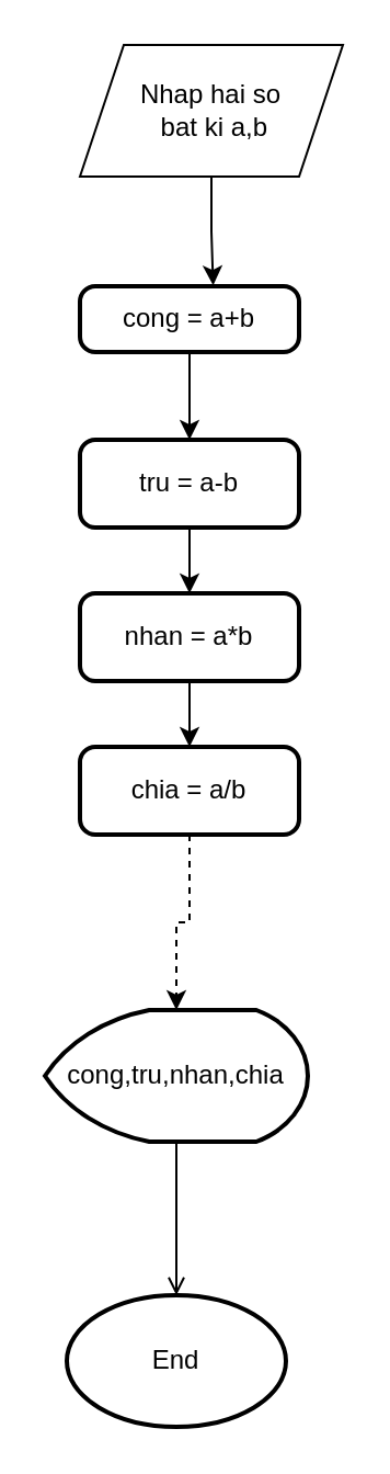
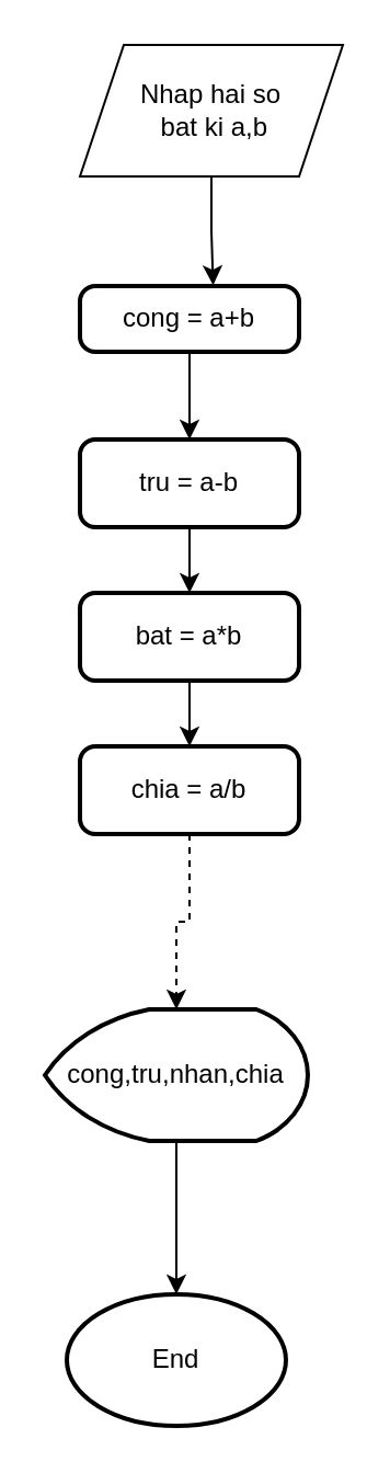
  <mxCell id="0" />
  <mxCell id="1" parent="0" />
  <mxCell id="2" value="Nhap hai so&lt;div&gt;&amp;nbsp;bat ki a,b&lt;/div&gt;" style="shape=parallelogram;perimeter=parallelogramPerimeter;whiteSpace=wrap;html=1;fixedSize=1;" vertex="1" parent="1"><mxGeometry x="36" y="20" width="120" height="60" as="geometry" /></mxCell>
  <mxCell id="3" value="chia = a/b" style="rounded=1;whiteSpace=wrap;html=1;absoluteArcSize=1;arcSize=14;strokeWidth=2;" vertex="1" parent="1"><mxGeometry x="36" y="340" width="100" height="40" as="geometry" /></mxCell>
  <mxCell id="4" style="edgeStyle=orthogonalEdgeStyle;rounded=0;orthogonalLoop=1;jettySize=auto;html=1;" edge="1" parent="1" source="5" target="3"><mxGeometry relative="1" as="geometry" /></mxCell>
- <mxCell id="5" value="nhan = a*b" style="rounded=1;whiteSpace=wrap;html=1;absoluteArcSize=1;arcSize=14;strokeWidth=2;" vertex="1" parent="1"><mxGeometry x="36" y="270" width="100" height="40" as="geometry" /></mxCell>
+ <mxCell id="5" value="bat = a*b" style="rounded=1;whiteSpace=wrap;html=1;absoluteArcSize=1;arcSize=14;strokeWidth=2;" vertex="1" parent="1"><mxGeometry x="36" y="270" width="100" height="40" as="geometry" /></mxCell>
  <mxCell id="6" style="edgeStyle=orthogonalEdgeStyle;rounded=0;orthogonalLoop=1;jettySize=auto;html=1;" edge="1" parent="1" source="7" target="5"><mxGeometry relative="1" as="geometry" /></mxCell>
  <mxCell id="7" value="tru = a-b" style="rounded=1;whiteSpace=wrap;html=1;absoluteArcSize=1;arcSize=14;strokeWidth=2;" vertex="1" parent="1"><mxGeometry x="36" y="200" width="100" height="40" as="geometry" /></mxCell>
  <mxCell id="8" style="edgeStyle=orthogonalEdgeStyle;rounded=0;orthogonalLoop=1;jettySize=auto;html=1;entryX=0.5;entryY=0;entryDx=0;entryDy=0;" edge="1" parent="1" source="9" target="7"><mxGeometry relative="1" as="geometry" /></mxCell>
  <mxCell id="9" value="cong = a+b" style="rounded=1;whiteSpace=wrap;html=1;absoluteArcSize=1;arcSize=14;strokeWidth=2;" vertex="1" parent="1"><mxGeometry x="36" y="130" width="100" height="30" as="geometry" /></mxCell>
- <mxCell id="10" style="edgeStyle=orthogonalEdgeStyle;rounded=0;orthogonalLoop=1;jettySize=auto;html=1;endArrow=open;" edge="1" parent="1" source="11" target="14"><mxGeometry relative="1" as="geometry" /></mxCell>
+ <mxCell id="10" style="edgeStyle=orthogonalEdgeStyle;rounded=0;orthogonalLoop=1;jettySize=auto;html=1;" edge="1" parent="1" source="11" target="14"><mxGeometry relative="1" as="geometry" /></mxCell>
  <mxCell id="11" value="cong,tru,nhan,chia" style="strokeWidth=2;html=1;shape=mxgraph.flowchart.display;whiteSpace=wrap;" vertex="1" parent="1"><mxGeometry x="20" y="460" width="120" height="60" as="geometry" /></mxCell>
  <mxCell id="12" style="edgeStyle=orthogonalEdgeStyle;rounded=0;orthogonalLoop=1;jettySize=auto;html=1;entryX=0.608;entryY=-0.013;entryDx=0;entryDy=0;entryPerimeter=0;" edge="1" parent="1" source="2" target="9"><mxGeometry relative="1" as="geometry" /></mxCell>
  <mxCell id="13" style="edgeStyle=orthogonalEdgeStyle;rounded=0;orthogonalLoop=1;jettySize=auto;html=1;entryX=0.5;entryY=0;entryDx=0;entryDy=0;entryPerimeter=0;dashed=1;" edge="1" parent="1" source="3" target="11"><mxGeometry relative="1" as="geometry" /></mxCell>
  <mxCell id="14" value="End" style="strokeWidth=2;html=1;shape=mxgraph.flowchart.start_1;whiteSpace=wrap;" vertex="1" parent="1"><mxGeometry x="30" y="590" width="100" height="60" as="geometry" /></mxCell>
